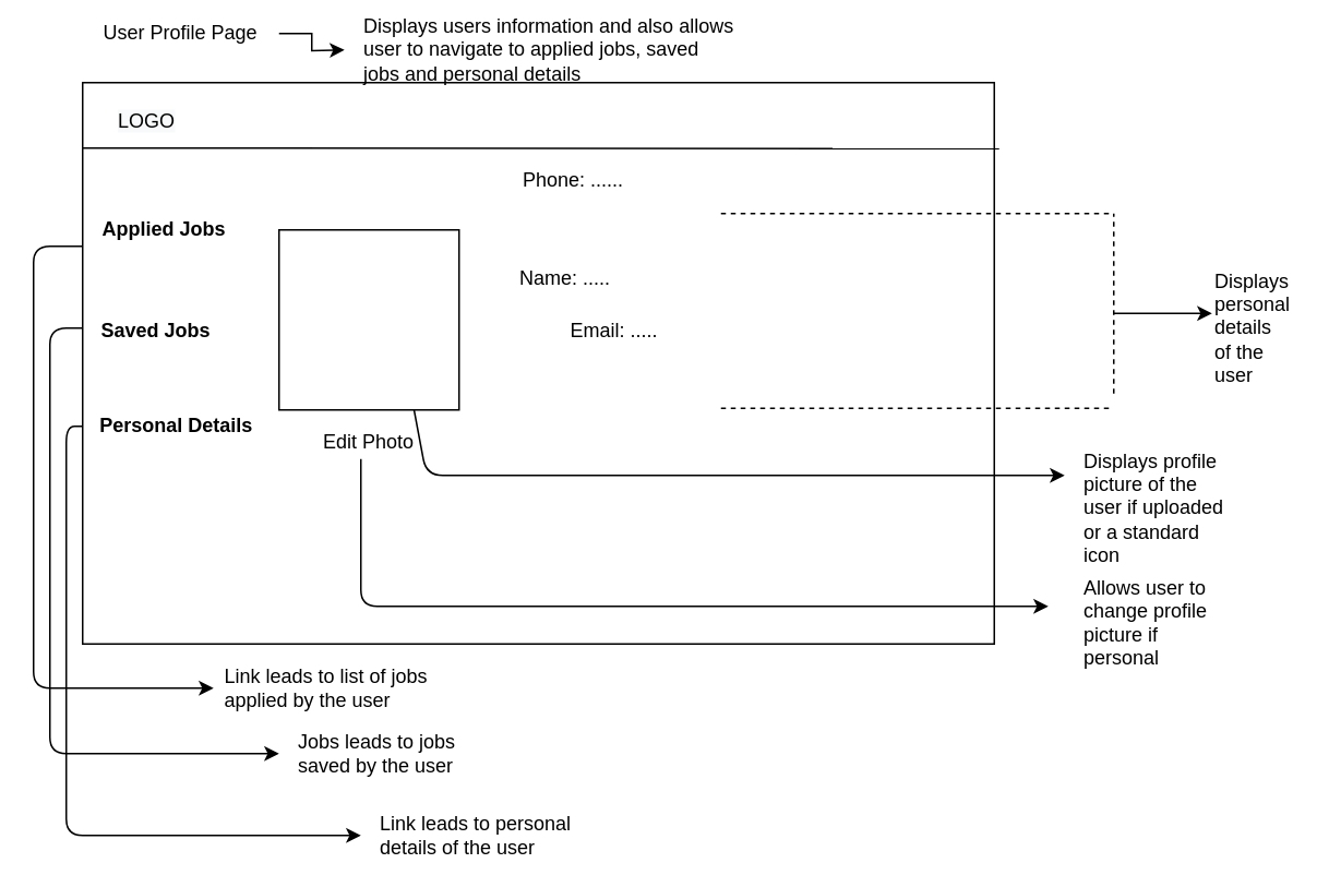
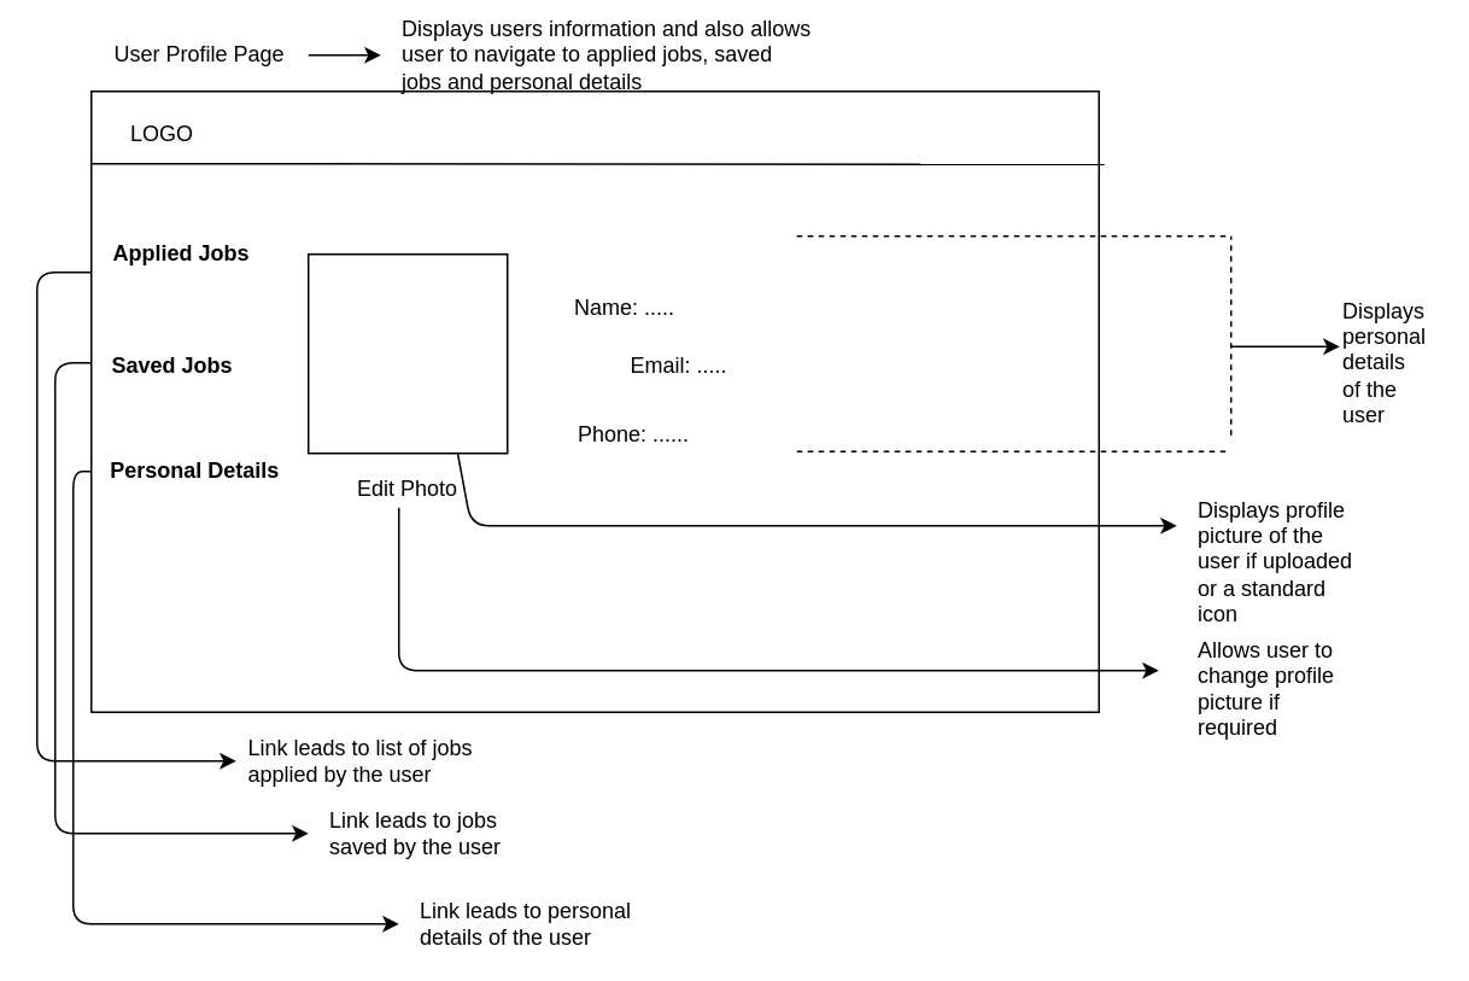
  <mxCell id="0" />
  <mxCell id="1" parent="0" />
  <mxCell id="2" value="" style="rounded=0;whiteSpace=wrap;html=1;" vertex="1" parent="1"><mxGeometry x="50" y="50" width="557" height="343" as="geometry" /></mxCell>
  <mxCell id="3" value="" style="endArrow=none;html=1;entryX=1;entryY=0.126;entryDx=0;entryDy=0;entryPerimeter=0;" edge="1" parent="1"><mxGeometry width="50" height="50" relative="1" as="geometry"><mxPoint x="50" y="90" as="sourcePoint" /><mxPoint x="610" y="90.32" as="targetPoint" /></mxGeometry></mxCell>
  <mxCell id="4" value="&lt;!--StartFragment--&gt;&lt;span style=&quot;font-family: Helvetica; font-size: 12px; font-style: normal; font-variant-ligatures: normal; font-variant-caps: normal; font-weight: 400; letter-spacing: normal; orphans: 2; text-align: center; text-indent: 0px; text-transform: none; widows: 2; word-spacing: 0px; -webkit-text-stroke-width: 0px; background-color: rgb(248, 249, 250); text-decoration-style: initial; text-decoration-color: initial; float: none; display: inline !important;&quot;&gt;LOGO&lt;/span&gt;&lt;!--EndFragment--&gt;" style="text;whiteSpace=wrap;html=1;" vertex="1" parent="1"><mxGeometry x="70" y="60" width="40" height="20" as="geometry" /></mxCell>
  <mxCell id="5" value="&lt;b&gt;Applied Jobs&lt;/b&gt;" style="text;html=1;strokeColor=none;fillColor=none;align=center;verticalAlign=middle;whiteSpace=wrap;rounded=0;" vertex="1" parent="1"><mxGeometry x="60" y="130" width="80" height="20" as="geometry" /></mxCell>
  <mxCell id="6" value="&lt;b&gt;Saved Jobs&lt;/b&gt;" style="text;html=1;strokeColor=none;fillColor=none;align=center;verticalAlign=middle;whiteSpace=wrap;rounded=0;" vertex="1" parent="1"><mxGeometry x="60" y="192" width="70" height="20" as="geometry" /></mxCell>
  <mxCell id="7" value="&lt;b&gt;Personal Details&lt;/b&gt;" style="text;html=1;strokeColor=none;fillColor=none;align=center;verticalAlign=middle;whiteSpace=wrap;rounded=0;" vertex="1" parent="1"><mxGeometry x="55" y="250" width="105" height="20" as="geometry" /></mxCell>
  <mxCell id="8" value="" style="rounded=0;whiteSpace=wrap;html=1;" vertex="1" parent="1"><mxGeometry x="170" y="140" width="110" height="110" as="geometry" /></mxCell>
  <mxCell id="9" value="Name: ....." style="text;html=1;strokeColor=none;fillColor=none;align=center;verticalAlign=middle;whiteSpace=wrap;rounded=0;" vertex="1" parent="1"><mxGeometry x="303.5" y="160" width="81.5" height="20" as="geometry" /></mxCell>
  <mxCell id="10" value="Email: ....." style="text;html=1;strokeColor=none;fillColor=none;align=center;verticalAlign=middle;whiteSpace=wrap;rounded=0;" vertex="1" parent="1"><mxGeometry x="338.5" y="192" width="71.5" height="20" as="geometry" /></mxCell>
- <mxCell id="11" value="Phone: ......" style="text;html=1;strokeColor=none;fillColor=none;align=center;verticalAlign=middle;whiteSpace=wrap;rounded=0;" vertex="1" parent="1"><mxGeometry x="303.5" y="100" width="91.5" height="20" as="geometry" /></mxCell>
+ <mxCell id="11" value="Phone: ......" style="text;html=1;strokeColor=none;fillColor=none;align=center;verticalAlign=middle;whiteSpace=wrap;rounded=0;" vertex="1" parent="1"><mxGeometry x="303.5" y="230" width="91.5" height="20" as="geometry" /></mxCell>
  <mxCell id="12" value="Edit Photo" style="text;html=1;strokeColor=none;fillColor=none;align=center;verticalAlign=middle;whiteSpace=wrap;rounded=0;" vertex="1" parent="1"><mxGeometry x="165" y="260" width="120" height="20" as="geometry" /></mxCell>
  <mxCell id="13" style="edgeStyle=orthogonalEdgeStyle;rounded=0;orthogonalLoop=1;jettySize=auto;html=1;" edge="1" parent="1" source="14"><mxGeometry relative="1" as="geometry"><mxPoint x="210" y="30" as="targetPoint" /></mxGeometry></mxCell>
- <mxCell id="14" value="User Profile Page" style="text;html=1;strokeColor=none;fillColor=none;align=center;verticalAlign=middle;whiteSpace=wrap;rounded=0;" vertex="1" parent="1"><mxGeometry x="50" y="10" width="120" height="20" as="geometry" /></mxCell>
+ <mxCell id="14" value="User Profile Page" style="text;html=1;strokeColor=none;fillColor=none;align=center;verticalAlign=middle;whiteSpace=wrap;rounded=0;" vertex="1" parent="1"><mxGeometry x="50" y="20" width="120" height="20" as="geometry" /></mxCell>
  <mxCell id="15" value="Displays users information and also allows user to navigate to applied jobs, saved jobs and personal details" style="text;html=1;strokeColor=none;fillColor=none;align=left;verticalAlign=middle;whiteSpace=wrap;rounded=0;" vertex="1" parent="1"><mxGeometry x="220" y="20" width="230" height="20" as="geometry" /></mxCell>
  <mxCell id="16" value="" style="endArrow=none;dashed=1;html=1;" edge="1" parent="1"><mxGeometry width="50" height="50" relative="1" as="geometry"><mxPoint x="440" y="130" as="sourcePoint" /><mxPoint x="680" y="130" as="targetPoint" /></mxGeometry></mxCell>
  <mxCell id="17" value="" style="endArrow=none;dashed=1;html=1;" edge="1" parent="1"><mxGeometry width="50" height="50" relative="1" as="geometry"><mxPoint x="680" y="240" as="sourcePoint" /><mxPoint x="680" y="130" as="targetPoint" /></mxGeometry></mxCell>
  <mxCell id="18" value="" style="endArrow=none;dashed=1;html=1;" edge="1" parent="1"><mxGeometry width="50" height="50" relative="1" as="geometry"><mxPoint x="440" y="249" as="sourcePoint" /><mxPoint x="680" y="249" as="targetPoint" /></mxGeometry></mxCell>
  <mxCell id="19" value="" style="endArrow=classic;html=1;" edge="1" parent="1"><mxGeometry width="50" height="50" relative="1" as="geometry"><mxPoint x="680" y="191" as="sourcePoint" /><mxPoint x="740" y="191" as="targetPoint" /></mxGeometry></mxCell>
  <mxCell id="20" value="Displays personal details of the user" style="text;html=1;strokeColor=none;fillColor=none;align=left;verticalAlign=middle;whiteSpace=wrap;rounded=0;" vertex="1" parent="1"><mxGeometry x="740" y="170" width="50" height="60" as="geometry" /></mxCell>
  <mxCell id="21" value="" style="endArrow=classic;html=1;exitX=0.75;exitY=1;exitDx=0;exitDy=0;" edge="1" parent="1" source="8"><mxGeometry width="50" height="50" relative="1" as="geometry"><mxPoint x="230" y="320" as="sourcePoint" /><mxPoint x="650" y="290" as="targetPoint" /><Array as="points"><mxPoint x="260" y="290" /></Array></mxGeometry></mxCell>
  <mxCell id="22" value="Displays profile picture of the user if uploaded or a standard icon" style="text;html=1;strokeColor=none;fillColor=none;align=left;verticalAlign=middle;whiteSpace=wrap;rounded=0;" vertex="1" parent="1"><mxGeometry x="660" y="280" width="90" height="60" as="geometry" /></mxCell>
  <mxCell id="23" value="" style="endArrow=classic;html=1;exitX=0.75;exitY=1;exitDx=0;exitDy=0;" edge="1" parent="1"><mxGeometry width="50" height="50" relative="1" as="geometry"><mxPoint x="220" y="280" as="sourcePoint" /><mxPoint x="640" y="370" as="targetPoint" /><Array as="points"><mxPoint x="220" y="370" /></Array></mxGeometry></mxCell>
- <mxCell id="24" value="Allows user to change profile picture if personal" style="text;html=1;strokeColor=none;fillColor=none;align=left;verticalAlign=middle;whiteSpace=wrap;rounded=0;" vertex="1" parent="1"><mxGeometry x="660" y="360" width="90" height="40" as="geometry" /></mxCell>
+ <mxCell id="24" value="Allows user to change profile picture if required" style="text;html=1;strokeColor=none;fillColor=none;align=left;verticalAlign=middle;whiteSpace=wrap;rounded=0;" vertex="1" parent="1"><mxGeometry x="660" y="360" width="90" height="40" as="geometry" /></mxCell>
  <mxCell id="25" value="" style="endArrow=classic;html=1;" edge="1" parent="1"><mxGeometry width="50" height="50" relative="1" as="geometry"><mxPoint x="50" y="150" as="sourcePoint" /><mxPoint x="130" y="420" as="targetPoint" /><Array as="points"><mxPoint x="20" y="150" /><mxPoint x="20" y="420" /></Array></mxGeometry></mxCell>
  <mxCell id="26" value="" style="endArrow=classic;html=1;" edge="1" parent="1"><mxGeometry width="50" height="50" relative="1" as="geometry"><mxPoint x="50" y="200" as="sourcePoint" /><mxPoint x="170" y="460" as="targetPoint" /><Array as="points"><mxPoint x="30" y="200" /><mxPoint x="30" y="460" /></Array></mxGeometry></mxCell>
  <mxCell id="27" value="" style="endArrow=classic;html=1;" edge="1" parent="1"><mxGeometry width="50" height="50" relative="1" as="geometry"><mxPoint x="50" y="260" as="sourcePoint" /><mxPoint x="220" y="510" as="targetPoint" /><Array as="points"><mxPoint x="40" y="260" /><mxPoint x="40" y="510" /></Array></mxGeometry></mxCell>
  <mxCell id="28" value="Link leads to list of jobs applied by the user" style="text;html=1;strokeColor=none;fillColor=none;align=left;verticalAlign=middle;whiteSpace=wrap;rounded=0;" vertex="1" parent="1"><mxGeometry x="135" y="410" width="145" height="20" as="geometry" /></mxCell>
- <mxCell id="29" value="Jobs leads to jobs saved by the user" style="text;html=1;strokeColor=none;fillColor=none;align=left;verticalAlign=middle;whiteSpace=wrap;rounded=0;" vertex="1" parent="1"><mxGeometry x="180" y="450" width="110" height="20" as="geometry" /></mxCell>
+ <mxCell id="29" value="Link leads to jobs saved by the user" style="text;html=1;strokeColor=none;fillColor=none;align=left;verticalAlign=middle;whiteSpace=wrap;rounded=0;" vertex="1" parent="1"><mxGeometry x="180" y="450" width="110" height="20" as="geometry" /></mxCell>
  <mxCell id="30" value="Link leads to personal details of the user" style="text;html=1;strokeColor=none;fillColor=none;align=left;verticalAlign=middle;whiteSpace=wrap;rounded=0;" vertex="1" parent="1"><mxGeometry x="230" y="500" width="120" height="20" as="geometry" /></mxCell>
